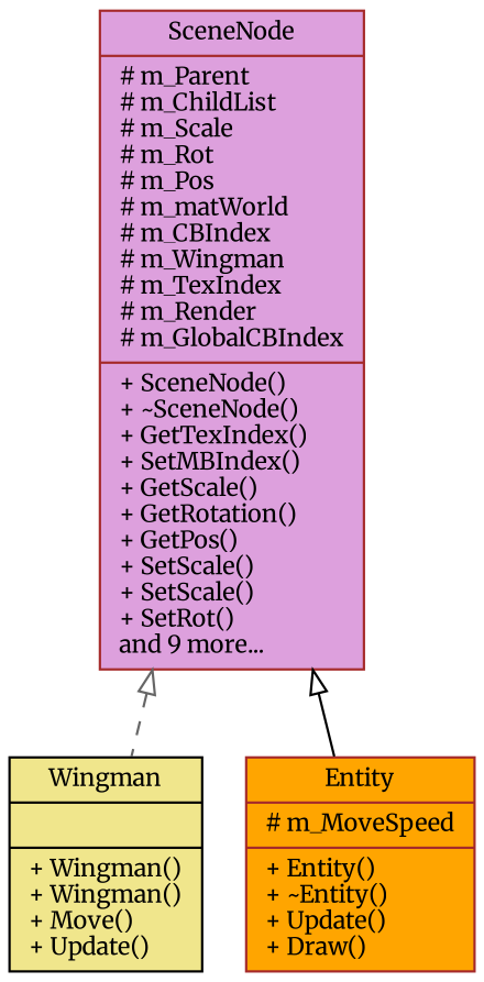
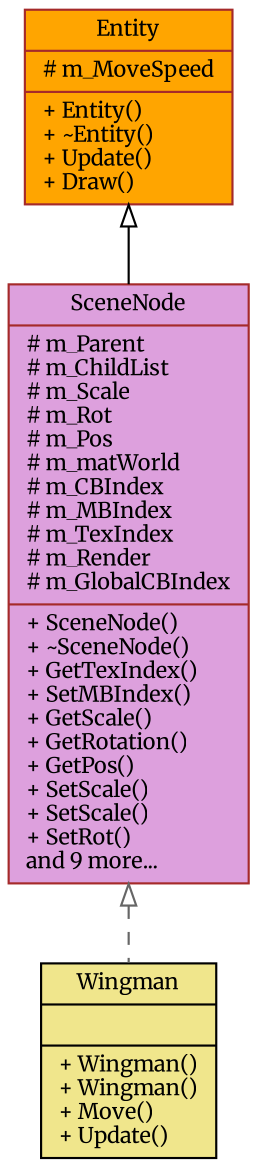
  digraph {
    fontname=Merriweather
    node [color=brown fontname=Merriweather fontsize=10 shape=record style=filled]
    edge [arrowtail=onormal dir=back fontname=Merriweather fontsize=10 labelfontname=Helvetica labelfontsize=10]
    n1 [color=black fillcolor=khaki fontcolor=black height=0.2 label="{Wingman\n||+ Wingman()\l+ Wingman()\l+ Move()\l+ Update()\l}" width=0.4]
    n2 [fillcolor=orange height=0.2 label="{Entity\n|# m_MoveSpeed\l|+ Entity()\l+ ~Entity()\l+ Update()\l+ Draw()\l}" width=0.4]
-   n3 [fillcolor=plum height=0.2 label="{SceneNode\n|# m_Parent\l# m_ChildList\l# m_Scale\l# m_Rot\l# m_Pos\l# m_matWorld\l# m_CBIndex\l# m_Wingman\l# m_TexIndex\l# m_Render\l# m_GlobalCBIndex\l|+ SceneNode()\l+ ~SceneNode()\l+ GetTexIndex()\l+ SetMBIndex()\l+ GetScale()\l+ GetRotation()\l+ GetPos()\l+ SetScale()\l+ SetScale()\l+ SetRot()\land 9 more...\l}" width=0.4]
+   n3 [fillcolor=plum height=0.2 label="{SceneNode\n|# m_Parent\l# m_ChildList\l# m_Scale\l# m_Rot\l# m_Pos\l# m_matWorld\l# m_CBIndex\l# m_MBIndex\l# m_TexIndex\l# m_Render\l# m_GlobalCBIndex\l|+ SceneNode()\l+ ~SceneNode()\l+ GetTexIndex()\l+ SetMBIndex()\l+ GetScale()\l+ GetRotation()\l+ GetPos()\l+ SetScale()\l+ SetScale()\l+ SetRot()\land 9 more...\l}" width=0.4]
    n3 -> n1 [color=gray40 style=dashed]
-   n3 -> n2 [color=black style=solid]
+   n2 -> n3 [color=black style=solid]
  }
